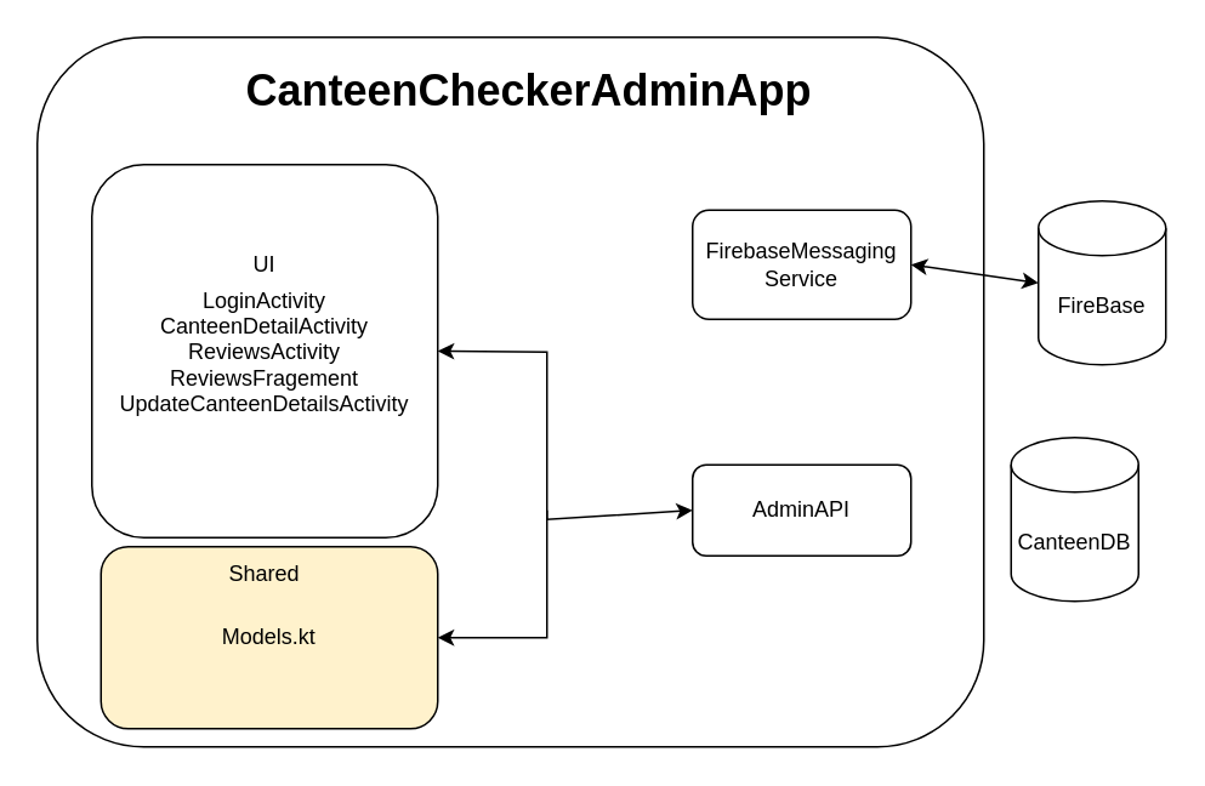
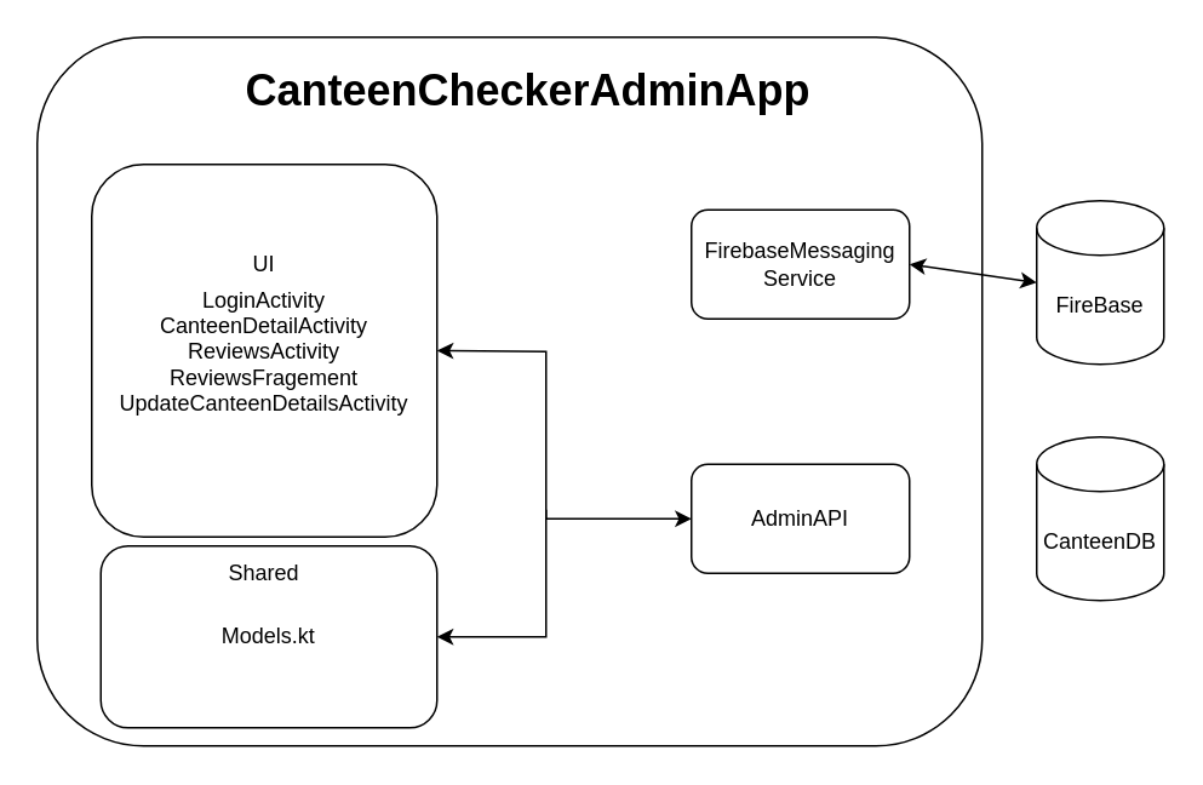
  <mxCell id="0" />
  <mxCell id="1" parent="0" />
  <mxCell id="2" value="" style="rounded=1;whiteSpace=wrap;html=1;" vertex="1" parent="1"><mxGeometry x="20" y="20" width="520" height="390" as="geometry" /></mxCell>
  <mxCell id="3" value="FireBase" style="shape=cylinder3;whiteSpace=wrap;html=1;boundedLbl=1;backgroundOutline=1;size=15;" vertex="1" parent="1"><mxGeometry x="570" y="110" width="70" height="90" as="geometry" /></mxCell>
- <mxCell id="4" value="CanteenDB" style="shape=cylinder3;whiteSpace=wrap;html=1;boundedLbl=1;backgroundOutline=1;size=15;" vertex="1" parent="1"><mxGeometry x="555" y="240" width="70" height="90" as="geometry" /></mxCell>
- <mxCell id="5" value="AdminAPI&lt;br&gt;" style="rounded=1;whiteSpace=wrap;html=1;" vertex="1" parent="1"><mxGeometry x="380" y="255" width="120" height="50" as="geometry" /></mxCell>
+ <mxCell id="4" value="CanteenDB" style="shape=cylinder3;whiteSpace=wrap;html=1;boundedLbl=1;backgroundOutline=1;size=15;" vertex="1" parent="1"><mxGeometry x="570" y="240" width="70" height="90" as="geometry" /></mxCell>
+ <mxCell id="5" value="AdminAPI&lt;br&gt;" style="rounded=1;whiteSpace=wrap;html=1;" vertex="1" parent="1"><mxGeometry x="380" y="255" width="120" height="60" as="geometry" /></mxCell>
  <mxCell id="6" value="FirebaseMessaging&lt;br&gt;Service" style="rounded=1;whiteSpace=wrap;html=1;" vertex="1" parent="1"><mxGeometry x="380" y="115" width="120" height="60" as="geometry" /></mxCell>
  <mxCell id="7" value="" style="endArrow=classic;startArrow=classic;html=1;rounded=0;entryX=0;entryY=0.5;entryDx=0;entryDy=0;entryPerimeter=0;exitX=1;exitY=0.5;exitDx=0;exitDy=0;" edge="1" parent="1" source="6" target="3"><mxGeometry width="50" height="50" relative="1" as="geometry"><mxPoint x="500" y="150" as="sourcePoint" /><mxPoint x="550" y="100" as="targetPoint" /></mxGeometry></mxCell>
  <mxCell id="8" value="LoginActivity&lt;br&gt;CanteenDetailActivity&lt;br&gt;ReviewsActivity&lt;br&gt;ReviewsFragement&lt;br&gt;UpdateCanteenDetailsActivity" style="rounded=1;whiteSpace=wrap;html=1;" vertex="1" parent="1"><mxGeometry x="50" y="90" width="190" height="205" as="geometry" /></mxCell>
  <mxCell id="9" value="UI" style="text;html=1;strokeColor=none;fillColor=none;align=center;verticalAlign=middle;whiteSpace=wrap;rounded=0;" vertex="1" parent="1"><mxGeometry x="115" y="130" width="60" height="30" as="geometry" /></mxCell>
  <mxCell id="10" value="&lt;h1&gt;CanteenCheckerAdminApp&lt;br&gt;&lt;/h1&gt;&lt;p&gt;&lt;br&gt;&lt;/p&gt;" style="text;html=1;strokeColor=none;fillColor=none;spacing=5;spacingTop=-20;whiteSpace=wrap;overflow=hidden;rounded=0;" vertex="1" parent="1"><mxGeometry x="130" y="30" width="320" height="40" as="geometry" /></mxCell>
- <mxCell id="11" value="Models.kt" style="rounded=1;whiteSpace=wrap;html=1;fillColor=#fff2cc;" vertex="1" parent="1"><mxGeometry x="55" y="300" width="185" height="100" as="geometry" /></mxCell>
+ <mxCell id="11" value="Models.kt" style="rounded=1;whiteSpace=wrap;html=1;" vertex="1" parent="1"><mxGeometry x="55" y="300" width="185" height="100" as="geometry" /></mxCell>
  <mxCell id="12" value="Shared" style="text;html=1;strokeColor=none;fillColor=none;align=center;verticalAlign=middle;whiteSpace=wrap;rounded=0;" vertex="1" parent="1"><mxGeometry x="115" y="300" width="60" height="30" as="geometry" /></mxCell>
  <mxCell id="13" value="" style="endArrow=classic;startArrow=classic;html=1;rounded=0;entryX=0;entryY=0.5;entryDx=0;entryDy=0;exitX=1;exitY=0.5;exitDx=0;exitDy=0;" edge="1" parent="1" source="8" target="5"><mxGeometry width="50" height="50" relative="1" as="geometry"><mxPoint x="290" y="300" as="sourcePoint" /><mxPoint x="340" y="250" as="targetPoint" /><Array as="points"><mxPoint x="300" y="193" /><mxPoint x="300" y="285" /></Array></mxGeometry></mxCell>
  <mxCell id="14" value="" style="endArrow=classic;html=1;rounded=0;entryX=1;entryY=0.5;entryDx=0;entryDy=0;" edge="1" parent="1" target="11"><mxGeometry width="50" height="50" relative="1" as="geometry"><mxPoint x="300" y="280" as="sourcePoint" /><mxPoint x="380" y="320" as="targetPoint" /><Array as="points"><mxPoint x="300" y="350" /></Array></mxGeometry></mxCell>
